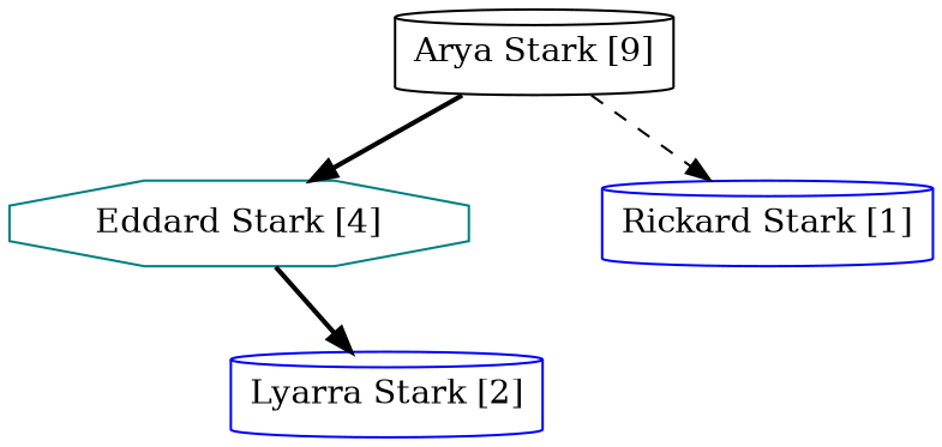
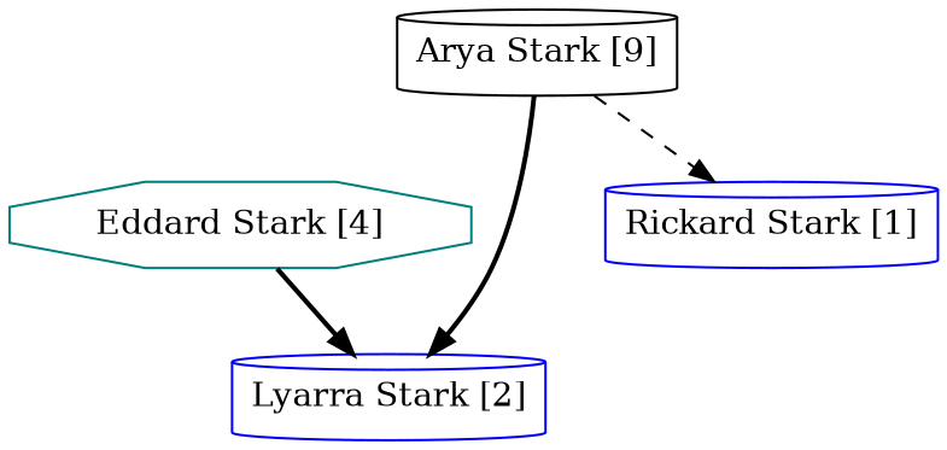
  digraph {
    node [color=blue shape=cylinder]
    edge [style=bold]
    "Eddard Stark [4]" [color=teal shape=octagon]
    "Lyarra Stark [2]"
    "Arya Stark [9]" [color=black]
    "Rickard Stark [1]"
    "Eddard Stark [4]" -> "Lyarra Stark [2]"
-   "Arya Stark [9]" -> "Eddard Stark [4]"
+   "Arya Stark [9]" -> "Lyarra Stark [2]"
    "Arya Stark [9]" -> "Rickard Stark [1]" [style=dashed]
  }
